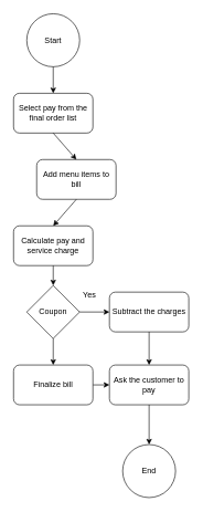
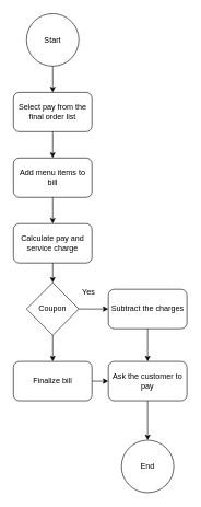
  <mxCell id="0" />
  <mxCell id="1" parent="0" />
  <mxCell id="2" value="Start&lt;br&gt;" style="ellipse;whiteSpace=wrap;html=1;aspect=fixed;" vertex="1" parent="1"><mxGeometry x="40" y="20" width="80" height="80" as="geometry" /></mxCell>
  <mxCell id="3" value="Select pay from the final order list" style="rounded=1;whiteSpace=wrap;html=1;" vertex="1" parent="1"><mxGeometry x="20" y="140" width="120" height="60" as="geometry" /></mxCell>
  <mxCell id="4" value="" style="endArrow=classic;html=1;rounded=0;entryX=0.5;entryY=0;entryDx=0;entryDy=0;exitX=0.5;exitY=1;exitDx=0;exitDy=0;" edge="1" parent="1" source="2" target="3"><mxGeometry width="50" height="50" relative="1" as="geometry"><mxPoint x="55" y="310" as="sourcePoint" /><mxPoint x="105" y="260" as="targetPoint" /></mxGeometry></mxCell>
- <mxCell id="5" value="Add menu items to bill" style="rounded=1;whiteSpace=wrap;html=1;" vertex="1" parent="1"><mxGeometry x="55" y="240" width="120" height="60" as="geometry" /></mxCell>
+ <mxCell id="5" value="Add menu items to bill" style="rounded=1;whiteSpace=wrap;html=1;" vertex="1" parent="1"><mxGeometry x="20" y="240" width="120" height="60" as="geometry" /></mxCell>
  <mxCell id="6" value="" style="endArrow=classic;html=1;rounded=0;entryX=0.5;entryY=0;entryDx=0;entryDy=0;exitX=0.5;exitY=1;exitDx=0;exitDy=0;" edge="1" parent="1" source="3" target="5"><mxGeometry width="50" height="50" relative="1" as="geometry"><mxPoint x="55" y="300" as="sourcePoint" /><mxPoint x="105" y="250" as="targetPoint" /></mxGeometry></mxCell>
  <mxCell id="7" value="" style="endArrow=classic;html=1;rounded=0;entryX=0.5;entryY=0;entryDx=0;entryDy=0;exitX=0.5;exitY=1;exitDx=0;exitDy=0;" edge="1" parent="1" source="5"><mxGeometry width="50" height="50" relative="1" as="geometry"><mxPoint x="55" y="290" as="sourcePoint" /><mxPoint x="80" y="340" as="targetPoint" /></mxGeometry></mxCell>
  <mxCell id="8" value="Calculate pay and service charge" style="rounded=1;whiteSpace=wrap;html=1;" vertex="1" parent="1"><mxGeometry x="20" y="340" width="120" height="60" as="geometry" /></mxCell>
  <mxCell id="9" value="Coupon" style="rhombus;whiteSpace=wrap;html=1;" vertex="1" parent="1"><mxGeometry x="40" y="430" width="80" height="80" as="geometry" /></mxCell>
  <mxCell id="10" value="" style="endArrow=classic;html=1;rounded=0;entryX=0.5;entryY=0;entryDx=0;entryDy=0;exitX=0.5;exitY=1;exitDx=0;exitDy=0;" edge="1" parent="1" source="8" target="9"><mxGeometry width="50" height="50" relative="1" as="geometry"><mxPoint x="55" y="290" as="sourcePoint" /><mxPoint x="105" y="240" as="targetPoint" /></mxGeometry></mxCell>
  <mxCell id="11" value="Subtract the charges" style="rounded=1;whiteSpace=wrap;html=1;" vertex="1" parent="1"><mxGeometry x="165" y="440" width="120" height="60" as="geometry" /></mxCell>
  <mxCell id="12" value="" style="endArrow=classic;html=1;rounded=0;entryX=0;entryY=0.5;entryDx=0;entryDy=0;exitX=1;exitY=0.5;exitDx=0;exitDy=0;" edge="1" parent="1" source="9" target="11"><mxGeometry width="50" height="50" relative="1" as="geometry"><mxPoint x="55" y="290" as="sourcePoint" /><mxPoint x="105" y="240" as="targetPoint" /></mxGeometry></mxCell>
  <mxCell id="13" value="Yes" style="text;html=1;strokeColor=none;fillColor=none;align=center;verticalAlign=middle;whiteSpace=wrap;rounded=0;" vertex="1" parent="1"><mxGeometry x="105" y="430" width="60" height="30" as="geometry" /></mxCell>
  <mxCell id="14" value="" style="endArrow=classic;html=1;rounded=0;exitX=0.5;exitY=1;exitDx=0;exitDy=0;" edge="1" parent="1" source="9"><mxGeometry width="50" height="50" relative="1" as="geometry"><mxPoint x="55" y="290" as="sourcePoint" /><mxPoint x="80" y="550" as="targetPoint" /></mxGeometry></mxCell>
  <mxCell id="15" value="Ask the customer to pay" style="rounded=1;whiteSpace=wrap;html=1;" vertex="1" parent="1"><mxGeometry x="165" y="550" width="120" height="60" as="geometry" /></mxCell>
  <mxCell id="16" style="edgeStyle=orthogonalEdgeStyle;rounded=0;orthogonalLoop=1;jettySize=auto;html=1;exitX=1;exitY=0.5;exitDx=0;exitDy=0;entryX=0;entryY=0.5;entryDx=0;entryDy=0;" edge="1" parent="1" source="17" target="15"><mxGeometry relative="1" as="geometry" /></mxCell>
  <mxCell id="17" value="Finalize bill" style="rounded=1;whiteSpace=wrap;html=1;" vertex="1" parent="1"><mxGeometry x="20" y="550" width="120" height="60" as="geometry" /></mxCell>
  <mxCell id="18" value="" style="endArrow=classic;html=1;rounded=0;entryX=0.5;entryY=0;entryDx=0;entryDy=0;exitX=0.5;exitY=1;exitDx=0;exitDy=0;" edge="1" parent="1" source="11" target="15"><mxGeometry width="50" height="50" relative="1" as="geometry"><mxPoint x="45" y="310" as="sourcePoint" /><mxPoint x="95" y="260" as="targetPoint" /></mxGeometry></mxCell>
  <mxCell id="19" value="End" style="ellipse;whiteSpace=wrap;html=1;aspect=fixed;" vertex="1" parent="1"><mxGeometry x="185" y="670" width="80" height="80" as="geometry" /></mxCell>
  <mxCell id="20" value="" style="endArrow=classic;html=1;rounded=0;entryX=0.5;entryY=0;entryDx=0;entryDy=0;exitX=0.5;exitY=1;exitDx=0;exitDy=0;" edge="1" parent="1" source="15" target="19"><mxGeometry width="50" height="50" relative="1" as="geometry"><mxPoint x="45" y="310" as="sourcePoint" /><mxPoint x="95" y="260" as="targetPoint" /></mxGeometry></mxCell>
